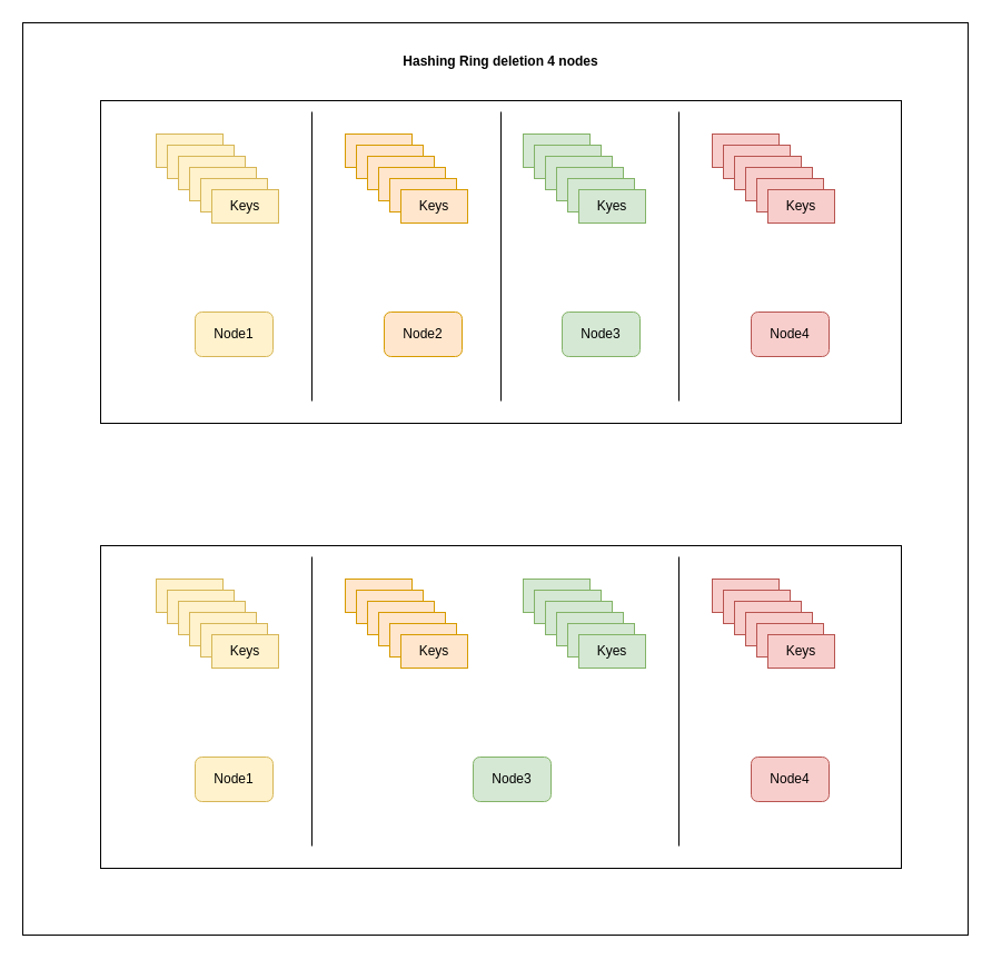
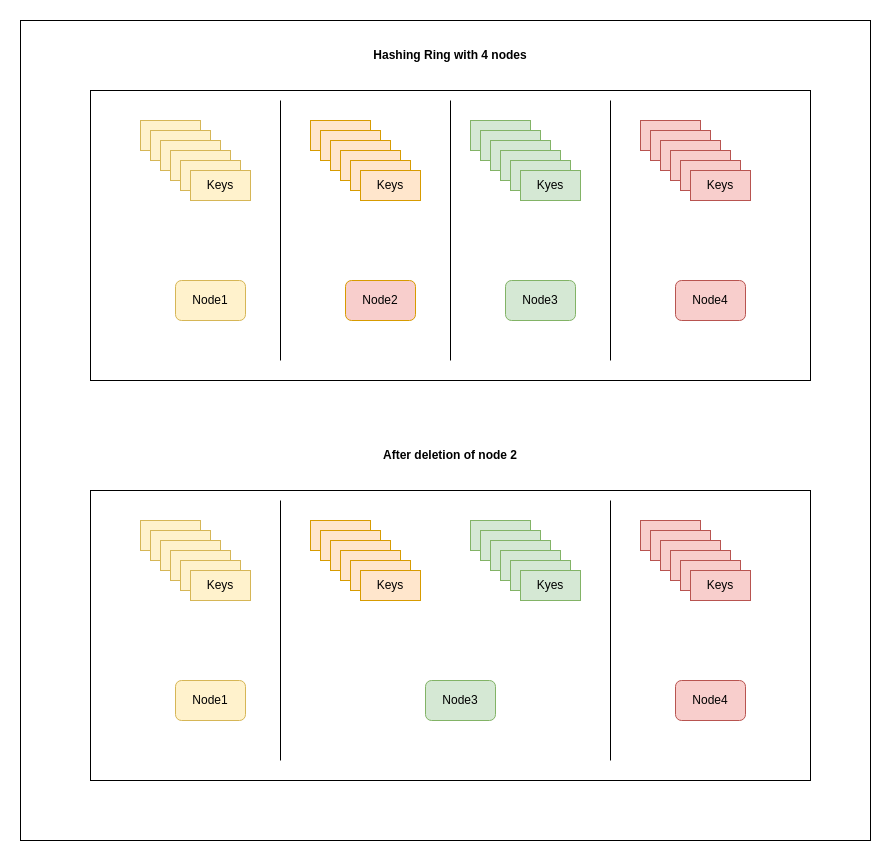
  <mxCell id="0" />
  <mxCell id="1" parent="0" />
  <mxCell id="2" value="" style="rounded=0;whiteSpace=wrap;html=1;" vertex="1" parent="1"><mxGeometry x="20" y="20" width="850" height="820" as="geometry" /></mxCell>
  <mxCell id="3" value="" style="rounded=0;whiteSpace=wrap;html=1;" vertex="1" parent="1"><mxGeometry x="90" y="90" width="720" height="290" as="geometry" /></mxCell>
  <mxCell id="4" value="" style="endArrow=none;html=1;rounded=0;" edge="1" parent="1"><mxGeometry width="50" height="50" relative="1" as="geometry"><mxPoint x="280" y="360" as="sourcePoint" /><mxPoint x="280" y="100" as="targetPoint" /></mxGeometry></mxCell>
  <mxCell id="5" value="Node1" style="rounded=1;whiteSpace=wrap;html=1;fillColor=#fff2cc;strokeColor=#d6b656;" vertex="1" parent="1"><mxGeometry x="175" y="280" width="70" height="40" as="geometry" /></mxCell>
  <mxCell id="6" value="" style="rounded=0;whiteSpace=wrap;html=1;fillColor=#fff2cc;strokeColor=#d6b656;" vertex="1" parent="1"><mxGeometry x="140" y="120" width="60" height="30" as="geometry" /></mxCell>
  <mxCell id="7" value="" style="rounded=0;whiteSpace=wrap;html=1;fillColor=#fff2cc;strokeColor=#d6b656;" vertex="1" parent="1"><mxGeometry x="150" y="130" width="60" height="30" as="geometry" /></mxCell>
  <mxCell id="8" value="" style="rounded=0;whiteSpace=wrap;html=1;fillColor=#fff2cc;strokeColor=#d6b656;" vertex="1" parent="1"><mxGeometry x="160" y="140" width="60" height="30" as="geometry" /></mxCell>
  <mxCell id="9" value="" style="rounded=0;whiteSpace=wrap;html=1;fillColor=#fff2cc;strokeColor=#d6b656;" vertex="1" parent="1"><mxGeometry x="170" y="150" width="60" height="30" as="geometry" /></mxCell>
  <mxCell id="10" value="" style="rounded=0;whiteSpace=wrap;html=1;fillColor=#fff2cc;strokeColor=#d6b656;" vertex="1" parent="1"><mxGeometry x="180" y="160" width="60" height="30" as="geometry" /></mxCell>
  <mxCell id="11" value="Keys" style="rounded=0;whiteSpace=wrap;html=1;fillColor=#fff2cc;strokeColor=#d6b656;" vertex="1" parent="1"><mxGeometry x="190" y="170" width="60" height="30" as="geometry" /></mxCell>
  <mxCell id="12" value="" style="endArrow=none;html=1;rounded=0;" edge="1" parent="1"><mxGeometry width="50" height="50" relative="1" as="geometry"><mxPoint x="450" y="360" as="sourcePoint" /><mxPoint x="450" y="100" as="targetPoint" /></mxGeometry></mxCell>
- <mxCell id="13" value="Node2" style="rounded=1;whiteSpace=wrap;html=1;fillColor=#ffe6cc;strokeColor=#d79b00;" vertex="1" parent="1"><mxGeometry x="345" y="280" width="70" height="40" as="geometry" /></mxCell>
+ <mxCell id="13" value="Node2" style="rounded=1;whiteSpace=wrap;html=1;fillColor=#f8cecc;strokeColor=#d79b00;" vertex="1" parent="1"><mxGeometry x="345" y="280" width="70" height="40" as="geometry" /></mxCell>
  <mxCell id="14" value="" style="rounded=0;whiteSpace=wrap;html=1;fillColor=#ffe6cc;strokeColor=#d79b00;" vertex="1" parent="1"><mxGeometry x="310" y="120" width="60" height="30" as="geometry" /></mxCell>
  <mxCell id="15" value="" style="rounded=0;whiteSpace=wrap;html=1;fillColor=#ffe6cc;strokeColor=#d79b00;" vertex="1" parent="1"><mxGeometry x="320" y="130" width="60" height="30" as="geometry" /></mxCell>
  <mxCell id="16" value="" style="rounded=0;whiteSpace=wrap;html=1;fillColor=#ffe6cc;strokeColor=#d79b00;" vertex="1" parent="1"><mxGeometry x="330" y="140" width="60" height="30" as="geometry" /></mxCell>
  <mxCell id="17" value="" style="rounded=0;whiteSpace=wrap;html=1;fillColor=#ffe6cc;strokeColor=#d79b00;" vertex="1" parent="1"><mxGeometry x="340" y="150" width="60" height="30" as="geometry" /></mxCell>
  <mxCell id="18" value="" style="rounded=0;whiteSpace=wrap;html=1;fillColor=#ffe6cc;strokeColor=#d79b00;" vertex="1" parent="1"><mxGeometry x="350" y="160" width="60" height="30" as="geometry" /></mxCell>
  <mxCell id="19" value="Keys" style="rounded=0;whiteSpace=wrap;html=1;fillColor=#ffe6cc;strokeColor=#d79b00;" vertex="1" parent="1"><mxGeometry x="360" y="170" width="60" height="30" as="geometry" /></mxCell>
  <mxCell id="20" value="" style="endArrow=none;html=1;rounded=0;" edge="1" parent="1"><mxGeometry width="50" height="50" relative="1" as="geometry"><mxPoint x="610" y="360" as="sourcePoint" /><mxPoint x="610" y="100" as="targetPoint" /></mxGeometry></mxCell>
  <mxCell id="21" value="Node3" style="rounded=1;whiteSpace=wrap;html=1;fillColor=#d5e8d4;strokeColor=#82b366;" vertex="1" parent="1"><mxGeometry x="505" y="280" width="70" height="40" as="geometry" /></mxCell>
  <mxCell id="22" value="" style="rounded=0;whiteSpace=wrap;html=1;fillColor=#d5e8d4;strokeColor=#82b366;" vertex="1" parent="1"><mxGeometry x="470" y="120" width="60" height="30" as="geometry" /></mxCell>
  <mxCell id="23" value="" style="rounded=0;whiteSpace=wrap;html=1;fillColor=#d5e8d4;strokeColor=#82b366;" vertex="1" parent="1"><mxGeometry x="480" y="130" width="60" height="30" as="geometry" /></mxCell>
  <mxCell id="24" value="" style="rounded=0;whiteSpace=wrap;html=1;fillColor=#d5e8d4;strokeColor=#82b366;" vertex="1" parent="1"><mxGeometry x="490" y="140" width="60" height="30" as="geometry" /></mxCell>
  <mxCell id="25" value="" style="rounded=0;whiteSpace=wrap;html=1;fillColor=#d5e8d4;strokeColor=#82b366;" vertex="1" parent="1"><mxGeometry x="500" y="150" width="60" height="30" as="geometry" /></mxCell>
  <mxCell id="26" value="" style="rounded=0;whiteSpace=wrap;html=1;fillColor=#d5e8d4;strokeColor=#82b366;" vertex="1" parent="1"><mxGeometry x="510" y="160" width="60" height="30" as="geometry" /></mxCell>
  <mxCell id="27" value="Kyes" style="rounded=0;whiteSpace=wrap;html=1;fillColor=#d5e8d4;strokeColor=#82b366;" vertex="1" parent="1"><mxGeometry x="520" y="170" width="60" height="30" as="geometry" /></mxCell>
  <mxCell id="28" value="Node4" style="rounded=1;whiteSpace=wrap;html=1;fillColor=#f8cecc;strokeColor=#b85450;" vertex="1" parent="1"><mxGeometry x="675" y="280" width="70" height="40" as="geometry" /></mxCell>
  <mxCell id="29" value="" style="rounded=0;whiteSpace=wrap;html=1;fillColor=#f8cecc;strokeColor=#b85450;" vertex="1" parent="1"><mxGeometry x="640" y="120" width="60" height="30" as="geometry" /></mxCell>
  <mxCell id="30" value="" style="rounded=0;whiteSpace=wrap;html=1;fillColor=#f8cecc;strokeColor=#b85450;" vertex="1" parent="1"><mxGeometry x="650" y="130" width="60" height="30" as="geometry" /></mxCell>
  <mxCell id="31" value="" style="rounded=0;whiteSpace=wrap;html=1;fillColor=#f8cecc;strokeColor=#b85450;" vertex="1" parent="1"><mxGeometry x="660" y="140" width="60" height="30" as="geometry" /></mxCell>
  <mxCell id="32" value="" style="rounded=0;whiteSpace=wrap;html=1;fillColor=#f8cecc;strokeColor=#b85450;" vertex="1" parent="1"><mxGeometry x="670" y="150" width="60" height="30" as="geometry" /></mxCell>
  <mxCell id="33" value="" style="rounded=0;whiteSpace=wrap;html=1;fillColor=#f8cecc;strokeColor=#b85450;" vertex="1" parent="1"><mxGeometry x="680" y="160" width="60" height="30" as="geometry" /></mxCell>
  <mxCell id="34" value="Keys" style="rounded=0;whiteSpace=wrap;html=1;fillColor=#f8cecc;strokeColor=#b85450;" vertex="1" parent="1"><mxGeometry x="690" y="170" width="60" height="30" as="geometry" /></mxCell>
  <mxCell id="35" value="" style="rounded=0;whiteSpace=wrap;html=1;" vertex="1" parent="1"><mxGeometry x="90" y="490" width="720" height="290" as="geometry" /></mxCell>
  <mxCell id="36" value="" style="endArrow=none;html=1;rounded=0;" edge="1" parent="1"><mxGeometry width="50" height="50" relative="1" as="geometry"><mxPoint x="280" y="760" as="sourcePoint" /><mxPoint x="280" y="500" as="targetPoint" /></mxGeometry></mxCell>
  <mxCell id="37" value="Node1" style="rounded=1;whiteSpace=wrap;html=1;fillColor=#fff2cc;strokeColor=#d6b656;" vertex="1" parent="1"><mxGeometry x="175" y="680" width="70" height="40" as="geometry" /></mxCell>
  <mxCell id="38" value="" style="rounded=0;whiteSpace=wrap;html=1;fillColor=#fff2cc;strokeColor=#d6b656;" vertex="1" parent="1"><mxGeometry x="140" y="520" width="60" height="30" as="geometry" /></mxCell>
  <mxCell id="39" value="" style="rounded=0;whiteSpace=wrap;html=1;fillColor=#fff2cc;strokeColor=#d6b656;" vertex="1" parent="1"><mxGeometry x="150" y="530" width="60" height="30" as="geometry" /></mxCell>
  <mxCell id="40" value="" style="rounded=0;whiteSpace=wrap;html=1;fillColor=#fff2cc;strokeColor=#d6b656;" vertex="1" parent="1"><mxGeometry x="160" y="540" width="60" height="30" as="geometry" /></mxCell>
  <mxCell id="41" value="" style="rounded=0;whiteSpace=wrap;html=1;fillColor=#fff2cc;strokeColor=#d6b656;" vertex="1" parent="1"><mxGeometry x="170" y="550" width="60" height="30" as="geometry" /></mxCell>
  <mxCell id="42" value="" style="rounded=0;whiteSpace=wrap;html=1;fillColor=#fff2cc;strokeColor=#d6b656;" vertex="1" parent="1"><mxGeometry x="180" y="560" width="60" height="30" as="geometry" /></mxCell>
  <mxCell id="43" value="Keys" style="rounded=0;whiteSpace=wrap;html=1;fillColor=#fff2cc;strokeColor=#d6b656;" vertex="1" parent="1"><mxGeometry x="190" y="570" width="60" height="30" as="geometry" /></mxCell>
  <mxCell id="44" value="" style="rounded=0;whiteSpace=wrap;html=1;fillColor=#ffe6cc;strokeColor=#d79b00;" vertex="1" parent="1"><mxGeometry x="310" y="520" width="60" height="30" as="geometry" /></mxCell>
  <mxCell id="45" value="" style="rounded=0;whiteSpace=wrap;html=1;fillColor=#ffe6cc;strokeColor=#d79b00;" vertex="1" parent="1"><mxGeometry x="320" y="530" width="60" height="30" as="geometry" /></mxCell>
  <mxCell id="46" value="" style="rounded=0;whiteSpace=wrap;html=1;fillColor=#ffe6cc;strokeColor=#d79b00;" vertex="1" parent="1"><mxGeometry x="330" y="540" width="60" height="30" as="geometry" /></mxCell>
  <mxCell id="47" value="" style="rounded=0;whiteSpace=wrap;html=1;fillColor=#ffe6cc;strokeColor=#d79b00;" vertex="1" parent="1"><mxGeometry x="340" y="550" width="60" height="30" as="geometry" /></mxCell>
  <mxCell id="48" value="" style="rounded=0;whiteSpace=wrap;html=1;fillColor=#ffe6cc;strokeColor=#d79b00;" vertex="1" parent="1"><mxGeometry x="350" y="560" width="60" height="30" as="geometry" /></mxCell>
  <mxCell id="49" value="Keys" style="rounded=0;whiteSpace=wrap;html=1;fillColor=#ffe6cc;strokeColor=#d79b00;" vertex="1" parent="1"><mxGeometry x="360" y="570" width="60" height="30" as="geometry" /></mxCell>
  <mxCell id="50" value="" style="endArrow=none;html=1;rounded=0;" edge="1" parent="1"><mxGeometry width="50" height="50" relative="1" as="geometry"><mxPoint x="610" y="760" as="sourcePoint" /><mxPoint x="610" y="500" as="targetPoint" /></mxGeometry></mxCell>
  <mxCell id="51" value="Node3" style="rounded=1;whiteSpace=wrap;html=1;fillColor=#d5e8d4;strokeColor=#82b366;" vertex="1" parent="1"><mxGeometry x="425" y="680" width="70" height="40" as="geometry" /></mxCell>
  <mxCell id="52" value="" style="rounded=0;whiteSpace=wrap;html=1;fillColor=#d5e8d4;strokeColor=#82b366;" vertex="1" parent="1"><mxGeometry x="470" y="520" width="60" height="30" as="geometry" /></mxCell>
  <mxCell id="53" value="" style="rounded=0;whiteSpace=wrap;html=1;fillColor=#d5e8d4;strokeColor=#82b366;" vertex="1" parent="1"><mxGeometry x="480" y="530" width="60" height="30" as="geometry" /></mxCell>
  <mxCell id="54" value="" style="rounded=0;whiteSpace=wrap;html=1;fillColor=#d5e8d4;strokeColor=#82b366;" vertex="1" parent="1"><mxGeometry x="490" y="540" width="60" height="30" as="geometry" /></mxCell>
  <mxCell id="55" value="" style="rounded=0;whiteSpace=wrap;html=1;fillColor=#d5e8d4;strokeColor=#82b366;" vertex="1" parent="1"><mxGeometry x="500" y="550" width="60" height="30" as="geometry" /></mxCell>
  <mxCell id="56" value="" style="rounded=0;whiteSpace=wrap;html=1;fillColor=#d5e8d4;strokeColor=#82b366;" vertex="1" parent="1"><mxGeometry x="510" y="560" width="60" height="30" as="geometry" /></mxCell>
  <mxCell id="57" value="Kyes" style="rounded=0;whiteSpace=wrap;html=1;fillColor=#d5e8d4;strokeColor=#82b366;" vertex="1" parent="1"><mxGeometry x="520" y="570" width="60" height="30" as="geometry" /></mxCell>
  <mxCell id="58" value="Node4" style="rounded=1;whiteSpace=wrap;html=1;fillColor=#f8cecc;strokeColor=#b85450;" vertex="1" parent="1"><mxGeometry x="675" y="680" width="70" height="40" as="geometry" /></mxCell>
  <mxCell id="59" value="" style="rounded=0;whiteSpace=wrap;html=1;fillColor=#f8cecc;strokeColor=#b85450;" vertex="1" parent="1"><mxGeometry x="640" y="520" width="60" height="30" as="geometry" /></mxCell>
  <mxCell id="60" value="" style="rounded=0;whiteSpace=wrap;html=1;fillColor=#f8cecc;strokeColor=#b85450;" vertex="1" parent="1"><mxGeometry x="650" y="530" width="60" height="30" as="geometry" /></mxCell>
  <mxCell id="61" value="" style="rounded=0;whiteSpace=wrap;html=1;fillColor=#f8cecc;strokeColor=#b85450;" vertex="1" parent="1"><mxGeometry x="660" y="540" width="60" height="30" as="geometry" /></mxCell>
  <mxCell id="62" value="" style="rounded=0;whiteSpace=wrap;html=1;fillColor=#f8cecc;strokeColor=#b85450;" vertex="1" parent="1"><mxGeometry x="670" y="550" width="60" height="30" as="geometry" /></mxCell>
  <mxCell id="63" value="" style="rounded=0;whiteSpace=wrap;html=1;fillColor=#f8cecc;strokeColor=#b85450;" vertex="1" parent="1"><mxGeometry x="680" y="560" width="60" height="30" as="geometry" /></mxCell>
  <mxCell id="64" value="Keys" style="rounded=0;whiteSpace=wrap;html=1;fillColor=#f8cecc;strokeColor=#b85450;" vertex="1" parent="1"><mxGeometry x="690" y="570" width="60" height="30" as="geometry" /></mxCell>
- <mxCell id="65" value="Hashing Ring deletion 4 nodes" style="text;html=1;strokeColor=none;fillColor=none;align=center;verticalAlign=middle;whiteSpace=wrap;rounded=0;fontStyle=1" vertex="1" parent="1"><mxGeometry x="90" y="40" width="720" height="30" as="geometry" /></mxCell>
+ <mxCell id="65" value="Hashing Ring with 4 nodes" style="text;html=1;strokeColor=none;fillColor=none;align=center;verticalAlign=middle;whiteSpace=wrap;rounded=0;fontStyle=1" vertex="1" parent="1"><mxGeometry x="90" y="40" width="720" height="30" as="geometry" /></mxCell>
+ <mxCell id="66" value="After deletion of node 2" style="text;html=1;strokeColor=none;fillColor=none;align=center;verticalAlign=middle;whiteSpace=wrap;rounded=0;fontStyle=1" vertex="1" parent="1"><mxGeometry x="90" y="440" width="720" height="30" as="geometry" /></mxCell>
